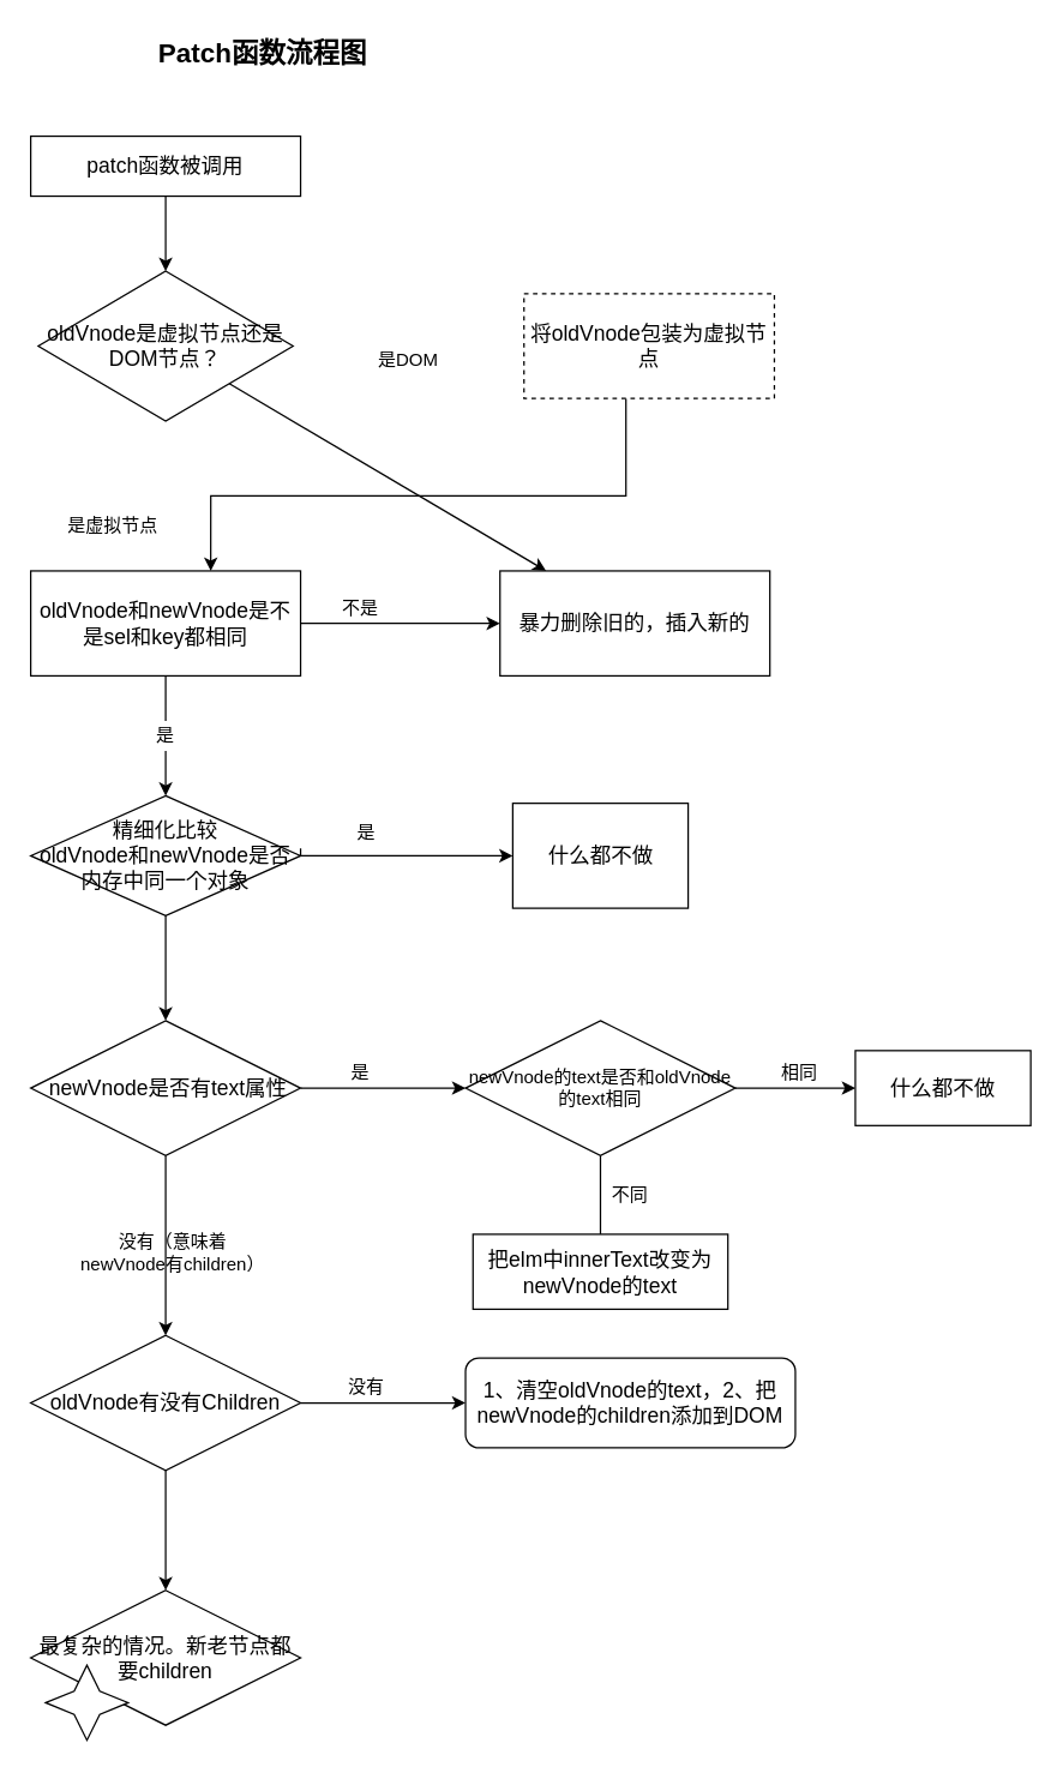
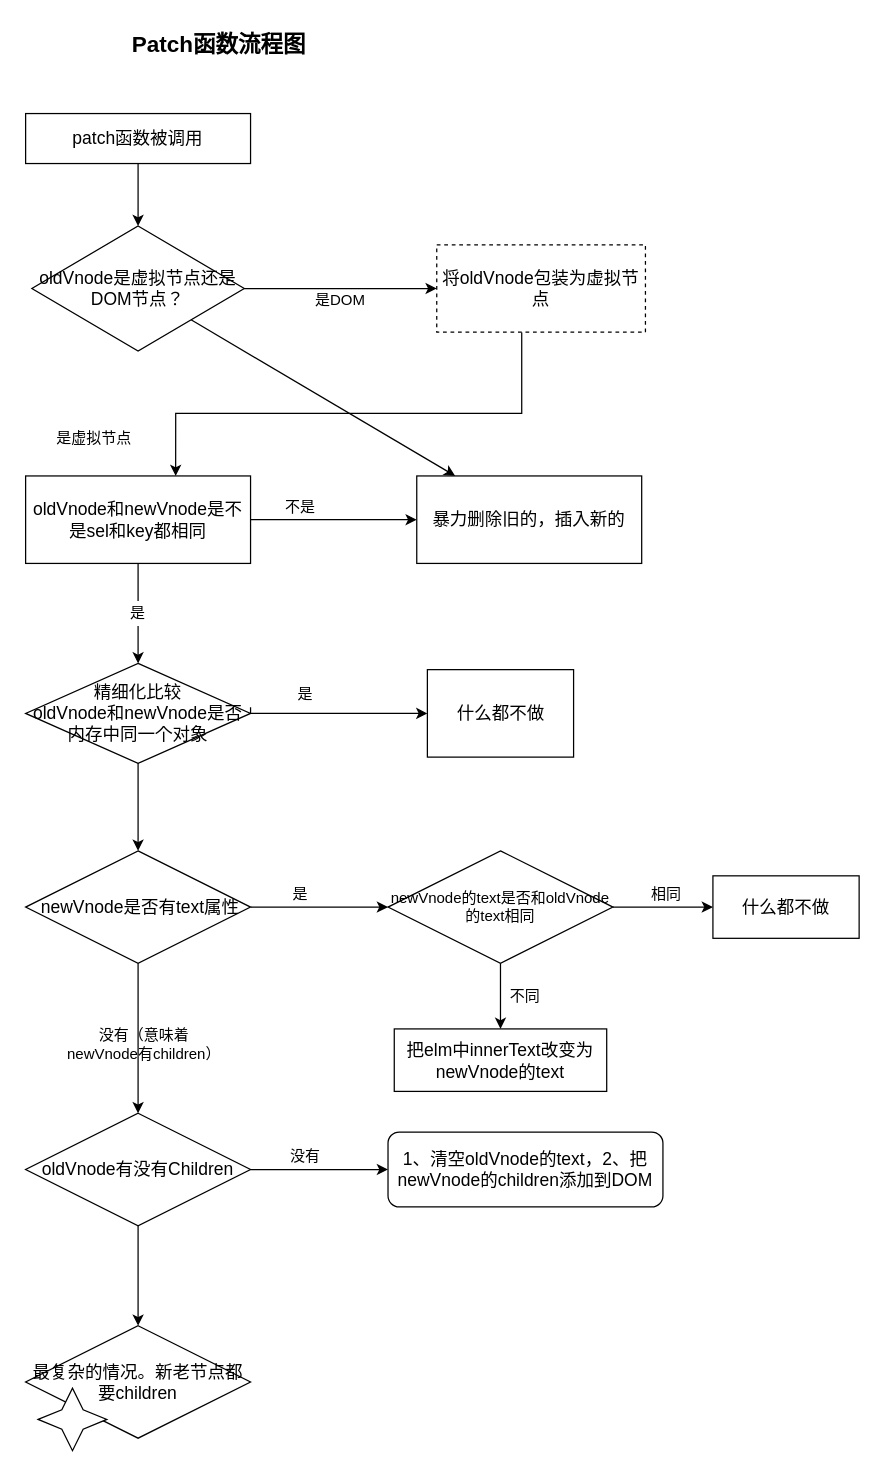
  <mxCell id="0" />
  <mxCell id="1" parent="0" />
  <mxCell id="2" value="&lt;font style=&quot;font-size: 14px&quot;&gt;patch函数被调用&lt;/font&gt;" style="rounded=0;whiteSpace=wrap;html=1;" parent="1" vertex="1"><mxGeometry x="20" y="90" width="180" height="40" as="geometry" /></mxCell>
  <mxCell id="3" value="" style="endArrow=classic;html=1;exitX=0.5;exitY=1;exitDx=0;exitDy=0;" parent="1" source="2" edge="1"><mxGeometry width="50" height="50" relative="1" as="geometry"><mxPoint x="80" y="180" as="sourcePoint" /><mxPoint x="110" y="180" as="targetPoint" /></mxGeometry></mxCell>
  <mxCell id="4" value="&lt;font style=&quot;font-size: 14px&quot;&gt;oldVnode是虚拟节点还是DOM节点？&lt;/font&gt;" style="rhombus;whiteSpace=wrap;html=1;" parent="1" vertex="1"><mxGeometry x="25" y="180" width="170" height="100" as="geometry" /></mxCell>
  <mxCell id="5" style="edgeStyle=orthogonalEdgeStyle;rounded=0;orthogonalLoop=1;jettySize=auto;html=1;entryX=0.667;entryY=0;entryDx=0;entryDy=0;entryPerimeter=0;" parent="1" source="6" target="11" edge="1"><mxGeometry relative="1" as="geometry"><Array as="points"><mxPoint x="417" y="330" /><mxPoint x="140" y="330" /></Array></mxGeometry></mxCell>
  <mxCell id="6" value="&lt;font style=&quot;font-size: 14px&quot;&gt;将oldVnode包装为虚拟节点&lt;/font&gt;" style="rounded=0;whiteSpace=wrap;html=1;dashed=1;" parent="1" vertex="1"><mxGeometry x="349" y="195" width="167" height="70" as="geometry" /></mxCell>
+ <mxCell id="7" value="" style="endArrow=classic;html=1;entryX=0;entryY=0.5;entryDx=0;entryDy=0;" parent="1" source="4" target="6" edge="1"><mxGeometry width="50" height="50" relative="1" as="geometry"><mxPoint x="195" y="300" as="sourcePoint" /><mxPoint x="330" y="250" as="targetPoint" /><Array as="points" /></mxGeometry></mxCell>
  <mxCell id="8" value="" style="endArrow=classic;html=1;" parent="1" source="4" target="15" edge="1"><mxGeometry width="50" height="50" relative="1" as="geometry"><mxPoint x="110" y="370" as="sourcePoint" /><mxPoint x="110" y="370" as="targetPoint" /></mxGeometry></mxCell>
  <mxCell id="9" value="" style="edgeStyle=orthogonalEdgeStyle;rounded=0;orthogonalLoop=1;jettySize=auto;html=1;" parent="1" source="11" target="15" edge="1"><mxGeometry relative="1" as="geometry" /></mxCell>
  <mxCell id="10" value="" style="edgeStyle=orthogonalEdgeStyle;rounded=0;orthogonalLoop=1;jettySize=auto;html=1;" parent="1" source="19" edge="1"><mxGeometry relative="1" as="geometry"><mxPoint x="110" y="530" as="targetPoint" /></mxGeometry></mxCell>
  <mxCell id="11" value="&lt;font style=&quot;font-size: 14px&quot;&gt;oldVnode和newVnode是不是sel和key都相同&lt;/font&gt;" style="rounded=0;whiteSpace=wrap;html=1;" parent="1" vertex="1"><mxGeometry x="20" y="380" width="180" height="70" as="geometry" /></mxCell>
  <mxCell id="12" value="" style="edgeStyle=orthogonalEdgeStyle;rounded=0;orthogonalLoop=1;jettySize=auto;html=1;" parent="1" target="14" edge="1"><mxGeometry relative="1" as="geometry"><mxPoint x="200" y="565" as="sourcePoint" /><Array as="points"><mxPoint x="200" y="570" /></Array></mxGeometry></mxCell>
  <mxCell id="13" value="" style="edgeStyle=orthogonalEdgeStyle;rounded=0;orthogonalLoop=1;jettySize=auto;html=1;" parent="1" edge="1"><mxGeometry relative="1" as="geometry"><mxPoint x="110" y="600" as="sourcePoint" /><mxPoint x="110" y="680" as="targetPoint" /></mxGeometry></mxCell>
  <mxCell id="14" value="&lt;font style=&quot;font-size: 14px&quot;&gt;什么都不做&lt;br&gt;&lt;/font&gt;" style="rounded=0;whiteSpace=wrap;html=1;" parent="1" vertex="1"><mxGeometry x="341.5" y="535" width="117" height="70" as="geometry" /></mxCell>
  <mxCell id="15" value="&lt;font style=&quot;font-size: 14px&quot;&gt;暴力删除旧的，插入新的&lt;/font&gt;" style="rounded=0;whiteSpace=wrap;html=1;" parent="1" vertex="1"><mxGeometry x="333" y="380" width="180" height="70" as="geometry" /></mxCell>
  <mxCell id="16" value="是虚拟节点" style="text;html=1;strokeColor=none;fillColor=none;align=center;verticalAlign=middle;whiteSpace=wrap;rounded=0;" parent="1" vertex="1"><mxGeometry x="30" y="340" width="90" height="20" as="geometry" /></mxCell>
  <mxCell id="17" value="是DOM" style="text;html=1;strokeColor=none;fillColor=none;align=center;verticalAlign=middle;whiteSpace=wrap;rounded=0;" parent="1" vertex="1"><mxGeometry x="244" y="230" width="56" height="20" as="geometry" /></mxCell>
  <mxCell id="18" value="不是" style="text;html=1;strokeColor=none;fillColor=none;align=center;verticalAlign=middle;whiteSpace=wrap;rounded=0;" parent="1" vertex="1"><mxGeometry x="220" y="395" width="40" height="20" as="geometry" /></mxCell>
  <mxCell id="19" value="是" style="text;html=1;strokeColor=none;fillColor=none;align=center;verticalAlign=middle;whiteSpace=wrap;rounded=0;" parent="1" vertex="1"><mxGeometry x="90" y="480" width="40" height="20" as="geometry" /></mxCell>
  <mxCell id="20" value="" style="edgeStyle=orthogonalEdgeStyle;rounded=0;orthogonalLoop=1;jettySize=auto;html=1;endArrow=none;endFill=0;" parent="1" source="11" target="19" edge="1"><mxGeometry relative="1" as="geometry"><mxPoint x="110" y="450" as="sourcePoint" /><mxPoint x="110" y="530" as="targetPoint" /></mxGeometry></mxCell>
  <mxCell id="21" value="&lt;b&gt;&lt;font style=&quot;font-size: 18px&quot;&gt;Patch函数流程图&lt;/font&gt;&lt;/b&gt;" style="text;html=1;strokeColor=none;fillColor=none;align=center;verticalAlign=middle;whiteSpace=wrap;rounded=0;" parent="1" vertex="1"><mxGeometry x="20" y="20" width="310" height="30" as="geometry" /></mxCell>
  <mxCell id="22" value="是" style="text;html=1;strokeColor=none;fillColor=none;align=center;verticalAlign=middle;whiteSpace=wrap;rounded=0;" parent="1" vertex="1"><mxGeometry x="224" y="545" width="40" height="20" as="geometry" /></mxCell>
  <mxCell id="23" value="&lt;span style=&quot;font-size: 14px ; white-space: normal&quot;&gt;精细化比较&lt;/span&gt;&lt;br style=&quot;font-size: 14px ; white-space: normal&quot;&gt;&lt;span style=&quot;font-size: 14px ; white-space: normal&quot;&gt;oldVnode和newVnode是否内存中同一个对象&lt;/span&gt;" style="rhombus;whiteSpace=wrap;html=1;" parent="1" vertex="1"><mxGeometry x="20" y="530" width="180" height="80" as="geometry" /></mxCell>
  <mxCell id="24" value="" style="edgeStyle=orthogonalEdgeStyle;rounded=0;orthogonalLoop=1;jettySize=auto;html=1;" parent="1" source="26" target="33" edge="1"><mxGeometry relative="1" as="geometry" /></mxCell>
  <mxCell id="25" value="" style="edgeStyle=orthogonalEdgeStyle;rounded=0;orthogonalLoop=1;jettySize=auto;html=1;" parent="1" source="26" target="29" edge="1"><mxGeometry relative="1" as="geometry" /></mxCell>
  <mxCell id="26" value="&lt;span style=&quot;font-size: 14px ; white-space: normal&quot;&gt;&amp;nbsp;newVnode是否有text属性&lt;/span&gt;" style="rhombus;whiteSpace=wrap;html=1;" parent="1" vertex="1"><mxGeometry x="20" y="680" width="180" height="90" as="geometry" /></mxCell>
  <mxCell id="27" value="" style="edgeStyle=orthogonalEdgeStyle;rounded=0;orthogonalLoop=1;jettySize=auto;html=1;entryX=0;entryY=0.5;entryDx=0;entryDy=0;" parent="1" source="29" target="40" edge="1"><mxGeometry relative="1" as="geometry"><mxPoint x="280" y="935" as="targetPoint" /></mxGeometry></mxCell>
  <mxCell id="28" value="" style="edgeStyle=orthogonalEdgeStyle;rounded=0;orthogonalLoop=1;jettySize=auto;html=1;" parent="1" source="29" target="30" edge="1"><mxGeometry relative="1" as="geometry" /></mxCell>
  <mxCell id="29" value="&lt;span style=&quot;font-size: 14px ; white-space: normal&quot;&gt;oldVnode有没有Children&lt;/span&gt;" style="rhombus;whiteSpace=wrap;html=1;" parent="1" vertex="1"><mxGeometry x="20" y="890" width="180" height="90" as="geometry" /></mxCell>
  <mxCell id="30" value="&lt;span style=&quot;font-size: 14px ; white-space: normal&quot;&gt;最复杂的情况。新老节点都要children&lt;/span&gt;" style="rhombus;whiteSpace=wrap;html=1;" parent="1" vertex="1"><mxGeometry x="20" y="1060" width="180" height="90" as="geometry" /></mxCell>
- <mxCell id="31" value="" style="edgeStyle=orthogonalEdgeStyle;rounded=0;orthogonalLoop=1;jettySize=auto;html=1;entryX=0.5;entryY=0;entryDx=0;entryDy=0;endArrow=none;" parent="1" source="33" target="36" edge="1"><mxGeometry relative="1" as="geometry"><mxPoint x="400" y="820" as="targetPoint" /><Array as="points"><mxPoint x="400" y="820" /></Array></mxGeometry></mxCell>
+ <mxCell id="31" value="" style="edgeStyle=orthogonalEdgeStyle;rounded=0;orthogonalLoop=1;jettySize=auto;html=1;entryX=0.5;entryY=0;entryDx=0;entryDy=0;" parent="1" source="33" target="36" edge="1"><mxGeometry relative="1" as="geometry"><mxPoint x="400" y="820" as="targetPoint" /><Array as="points"><mxPoint x="400" y="820" /></Array></mxGeometry></mxCell>
  <mxCell id="32" value="" style="edgeStyle=orthogonalEdgeStyle;rounded=0;orthogonalLoop=1;jettySize=auto;html=1;" parent="1" source="33" edge="1"><mxGeometry relative="1" as="geometry"><mxPoint x="570" y="725" as="targetPoint" /></mxGeometry></mxCell>
  <mxCell id="33" value="newVnode的text是否和oldVnode的text相同" style="rhombus;whiteSpace=wrap;html=1;" parent="1" vertex="1"><mxGeometry x="310" y="680" width="180" height="90" as="geometry" /></mxCell>
  <mxCell id="34" value="是" style="text;html=1;strokeColor=none;fillColor=none;align=center;verticalAlign=middle;whiteSpace=wrap;rounded=0;" parent="1" vertex="1"><mxGeometry x="220" y="705" width="40" height="20" as="geometry" /></mxCell>
  <mxCell id="35" value="相同" style="text;html=1;strokeColor=none;fillColor=none;align=center;verticalAlign=middle;whiteSpace=wrap;rounded=0;" parent="1" vertex="1"><mxGeometry x="513" y="705" width="40" height="20" as="geometry" /></mxCell>
  <mxCell id="36" value="&lt;font style=&quot;font-size: 14px&quot;&gt;把elm中innerText改变为newVnode的text&lt;/font&gt;" style="rounded=0;whiteSpace=wrap;html=1;" parent="1" vertex="1"><mxGeometry x="315" y="822.5" width="170" height="50" as="geometry" /></mxCell>
  <mxCell id="37" value="不同" style="text;html=1;strokeColor=none;fillColor=none;align=center;verticalAlign=middle;whiteSpace=wrap;rounded=0;" parent="1" vertex="1"><mxGeometry x="400" y="786.5" width="40" height="20" as="geometry" /></mxCell>
  <mxCell id="38" value="&lt;font style=&quot;font-size: 14px&quot;&gt;什么都不做&lt;br&gt;&lt;/font&gt;" style="rounded=0;whiteSpace=wrap;html=1;" parent="1" vertex="1"><mxGeometry x="570" y="700" width="117" height="50" as="geometry" /></mxCell>
  <mxCell id="39" value="没有（意味着newVnode有children）" style="text;html=1;strokeColor=none;fillColor=none;align=center;verticalAlign=middle;whiteSpace=wrap;rounded=0;" parent="1" vertex="1"><mxGeometry x="50" y="820" width="130" height="30" as="geometry" /></mxCell>
  <mxCell id="40" value="&lt;font style=&quot;font-size: 14px&quot;&gt;1、清空oldVnode的text，2、把newVnode的children添加到DOM&lt;/font&gt;" style="whiteSpace=wrap;html=1;rounded=1;" parent="1" vertex="1"><mxGeometry x="310" y="905" width="220" height="60" as="geometry" /></mxCell>
  <mxCell id="41" value="没有" style="text;html=1;strokeColor=none;fillColor=none;align=center;verticalAlign=middle;whiteSpace=wrap;rounded=0;" parent="1" vertex="1"><mxGeometry x="224" y="915" width="40" height="20" as="geometry" /></mxCell>
  <mxCell id="42" value="" style="verticalLabelPosition=bottom;verticalAlign=top;html=1;shape=mxgraph.basic.4_point_star_2;dx=0.69;" parent="1" vertex="1"><mxGeometry x="30" y="1110" width="55" height="50" as="geometry" /></mxCell>
